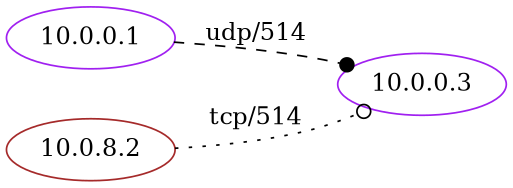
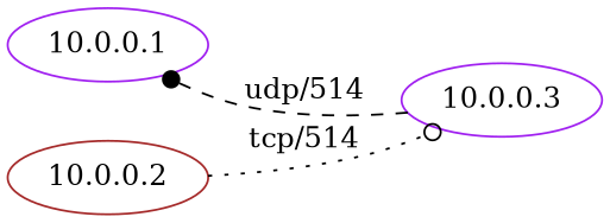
  digraph {
    rankdir=LR
    node [color=purple]
    "10.0.0.1"
    "10.0.0.3"
-   "10.0.0.2" [color=brown label="10.0.8.2"]
-   "10.0.0.1" -> "10.0.0.3" [arrowhead=dot label="udp/514" style=dashed]
+   "10.0.0.2" [color=brown]
+   "10.0.0.3" -> "10.0.0.1" [arrowhead=dot label="udp/514" style=dashed]
    "10.0.0.2" -> "10.0.0.3" [arrowhead=odot label="tcp/514" style=dotted]
  }
